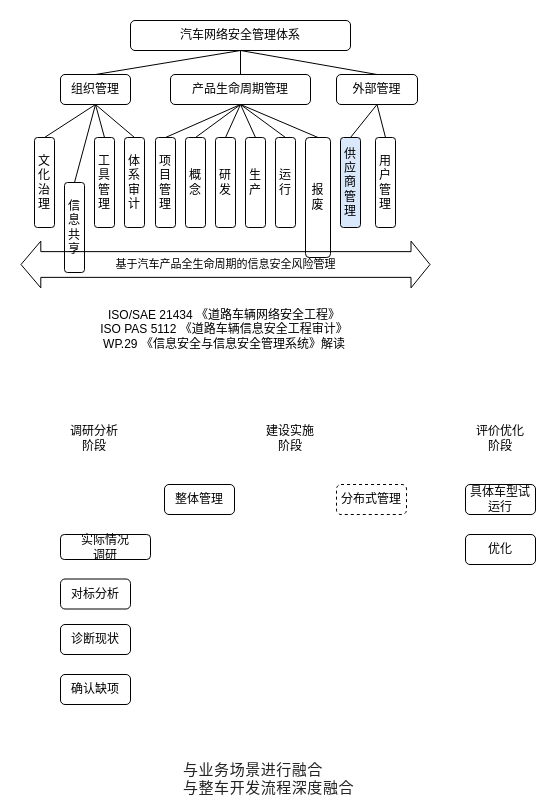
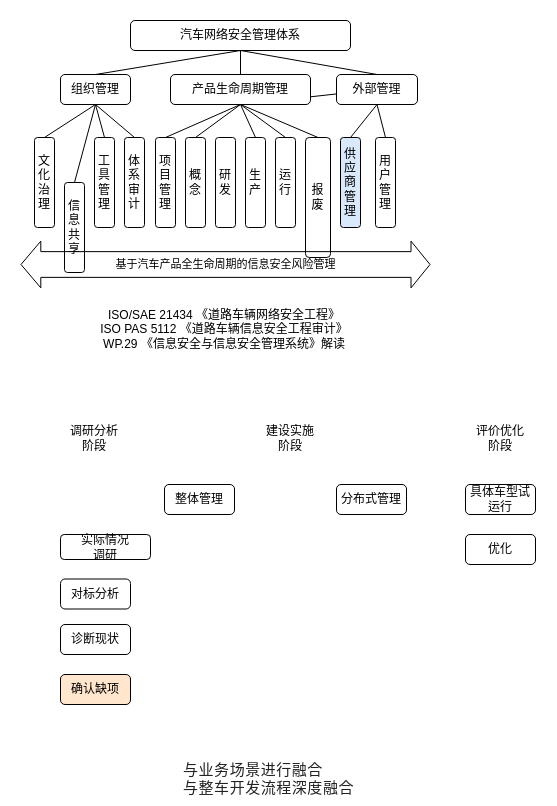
  <mxCell id="0" />
  <mxCell id="1" parent="0" />
  <mxCell id="2" value="" style="edgeStyle=none;html=1;exitX=0.5;exitY=1;exitDx=0;exitDy=0;entryX=0.5;entryY=0;entryDx=0;entryDy=0;endArrow=none;endFill=0;" edge="1" parent="1" source="3" target="9"><mxGeometry relative="1" as="geometry" /></mxCell>
  <mxCell id="3" value="汽车网络安全管理体系" style="rounded=1;whiteSpace=wrap;html=1;" vertex="1" parent="1"><mxGeometry x="130" y="20" width="220" height="30" as="geometry" /></mxCell>
  <mxCell id="4" value="" style="edgeStyle=none;html=1;exitX=0.5;exitY=1;exitDx=0;exitDy=0;entryX=0.5;entryY=0;entryDx=0;entryDy=0;endArrow=none;endFill=0;" edge="1" parent="1" source="3" target="17"><mxGeometry relative="1" as="geometry" /></mxCell>
  <mxCell id="5" value="" style="edgeStyle=none;html=1;entryX=0.5;entryY=0;entryDx=0;entryDy=0;exitX=0.5;exitY=1;exitDx=0;exitDy=0;endArrow=none;endFill=0;" edge="1" parent="1" source="9" target="21"><mxGeometry relative="1" as="geometry"><mxPoint x="-20" y="174" as="targetPoint" /></mxGeometry></mxCell>
  <mxCell id="6" style="edgeStyle=none;html=1;entryX=0.5;entryY=0;entryDx=0;entryDy=0;exitX=0.5;exitY=1;exitDx=0;exitDy=0;endArrow=none;endFill=0;" edge="1" parent="1" source="9" target="22"><mxGeometry relative="1" as="geometry" /></mxCell>
  <mxCell id="7" style="edgeStyle=none;html=1;exitX=0.5;exitY=1;exitDx=0;exitDy=0;entryX=0.5;entryY=0;entryDx=0;entryDy=0;endArrow=none;endFill=0;" edge="1" parent="1" source="9" target="23"><mxGeometry relative="1" as="geometry" /></mxCell>
  <mxCell id="8" style="edgeStyle=none;html=1;exitX=0.5;exitY=1;exitDx=0;exitDy=0;entryX=0.5;entryY=0;entryDx=0;entryDy=0;endArrow=none;endFill=0;" edge="1" parent="1" source="9" target="24"><mxGeometry relative="1" as="geometry" /></mxCell>
  <mxCell id="9" value="组织管理" style="rounded=1;whiteSpace=wrap;html=1;" vertex="1" parent="1"><mxGeometry x="60" y="74" width="70" height="30" as="geometry" /></mxCell>
  <mxCell id="10" value="" style="edgeStyle=none;html=1;exitX=0.5;exitY=1;exitDx=0;exitDy=0;endArrow=none;endFill=0;entryX=0.5;entryY=0;entryDx=0;entryDy=0;" edge="1" parent="1" source="3" target="20"><mxGeometry relative="1" as="geometry" /></mxCell>
  <mxCell id="11" style="edgeStyle=none;html=1;exitX=0.5;exitY=1;exitDx=0;exitDy=0;entryX=0.5;entryY=0;entryDx=0;entryDy=0;endArrow=none;endFill=0;" edge="1" parent="1" source="17" target="25"><mxGeometry relative="1" as="geometry" /></mxCell>
  <mxCell id="12" style="edgeStyle=none;html=1;exitX=0.5;exitY=1;exitDx=0;exitDy=0;entryX=0.5;entryY=0;entryDx=0;entryDy=0;endArrow=none;endFill=0;" edge="1" parent="1" source="17" target="26"><mxGeometry relative="1" as="geometry" /></mxCell>
- <mxCell id="13" style="edgeStyle=none;html=1;exitX=0.5;exitY=1;exitDx=0;exitDy=0;entryX=0.5;entryY=0;entryDx=0;entryDy=0;endArrow=none;endFill=0;" edge="1" parent="1" source="17" target="27"><mxGeometry relative="1" as="geometry" /></mxCell>
+ <mxCell id="13" style="edgeStyle=none;html=1;exitX=0.5;exitY=1;exitDx=0;exitDy=0;endArrow=none;endFill=0;" edge="1" parent="1" source="17" target="20"><mxGeometry relative="1" as="geometry" /></mxCell>
  <mxCell id="14" style="edgeStyle=none;html=1;exitX=0.5;exitY=1;exitDx=0;exitDy=0;entryX=0.5;entryY=0;entryDx=0;entryDy=0;endArrow=none;endFill=0;" edge="1" parent="1" source="17" target="28"><mxGeometry relative="1" as="geometry" /></mxCell>
  <mxCell id="15" style="edgeStyle=none;html=1;exitX=0.5;exitY=1;exitDx=0;exitDy=0;entryX=0.5;entryY=0;entryDx=0;entryDy=0;endArrow=none;endFill=0;" edge="1" parent="1" source="17" target="29"><mxGeometry relative="1" as="geometry" /></mxCell>
  <mxCell id="16" style="edgeStyle=none;html=1;exitX=0.5;exitY=1;exitDx=0;exitDy=0;entryX=0.5;entryY=0;entryDx=0;entryDy=0;endArrow=none;endFill=0;" edge="1" parent="1" source="17" target="30"><mxGeometry relative="1" as="geometry" /></mxCell>
  <mxCell id="17" value="产品生命周期管理" style="rounded=1;whiteSpace=wrap;html=1;" vertex="1" parent="1"><mxGeometry x="170" y="74" width="140" height="30" as="geometry" /></mxCell>
  <mxCell id="18" style="edgeStyle=none;html=1;exitX=0.5;exitY=1;exitDx=0;exitDy=0;entryX=0.5;entryY=0;entryDx=0;entryDy=0;endArrow=none;endFill=0;" edge="1" parent="1" source="20" target="31"><mxGeometry relative="1" as="geometry" /></mxCell>
  <mxCell id="19" style="edgeStyle=none;html=1;exitX=0.5;exitY=1;exitDx=0;exitDy=0;entryX=0.5;entryY=0;entryDx=0;entryDy=0;endArrow=none;endFill=0;" edge="1" parent="1" source="20" target="32"><mxGeometry relative="1" as="geometry" /></mxCell>
  <mxCell id="20" value="外部管理" style="rounded=1;whiteSpace=wrap;html=1;" vertex="1" parent="1"><mxGeometry x="336" y="74" width="81" height="30" as="geometry" /></mxCell>
  <mxCell id="21" value="文化治理" style="rounded=1;whiteSpace=wrap;html=1;" vertex="1" parent="1"><mxGeometry x="34" y="137" width="20" height="90" as="geometry" /></mxCell>
  <mxCell id="22" value="信息共享" style="rounded=1;whiteSpace=wrap;html=1;" vertex="1" parent="1"><mxGeometry x="64" y="182" width="20" height="90" as="geometry" /></mxCell>
  <mxCell id="23" value="工具管理" style="rounded=1;whiteSpace=wrap;html=1;" vertex="1" parent="1"><mxGeometry x="94" y="137" width="20" height="90" as="geometry" /></mxCell>
  <mxCell id="24" value="体系审计" style="rounded=1;whiteSpace=wrap;html=1;" vertex="1" parent="1"><mxGeometry x="124" y="137" width="20" height="90" as="geometry" /></mxCell>
  <mxCell id="25" value="项目管理" style="rounded=1;whiteSpace=wrap;html=1;" vertex="1" parent="1"><mxGeometry x="155" y="137" width="20" height="90" as="geometry" /></mxCell>
  <mxCell id="26" value="概念" style="rounded=1;whiteSpace=wrap;html=1;" vertex="1" parent="1"><mxGeometry x="185" y="137" width="20" height="90" as="geometry" /></mxCell>
  <mxCell id="27" value="研发" style="rounded=1;whiteSpace=wrap;html=1;" vertex="1" parent="1"><mxGeometry x="215" y="137" width="20" height="90" as="geometry" /></mxCell>
  <mxCell id="28" value="生产" style="rounded=1;whiteSpace=wrap;html=1;" vertex="1" parent="1"><mxGeometry x="245" y="137" width="20" height="90" as="geometry" /></mxCell>
  <mxCell id="29" value="运行" style="rounded=1;whiteSpace=wrap;html=1;" vertex="1" parent="1"><mxGeometry x="275" y="137" width="20" height="90" as="geometry" /></mxCell>
  <mxCell id="30" value="报废" style="rounded=1;whiteSpace=wrap;html=1;" vertex="1" parent="1"><mxGeometry x="305" y="137" width="25" height="120" as="geometry" /></mxCell>
  <mxCell id="31" value="供应商管理" style="rounded=1;whiteSpace=wrap;html=1;fillColor=#dae8fc;" vertex="1" parent="1"><mxGeometry x="340" y="137" width="20" height="90" as="geometry" /></mxCell>
  <mxCell id="32" value="用户管理" style="rounded=1;whiteSpace=wrap;html=1;" vertex="1" parent="1"><mxGeometry x="375" y="137" width="20" height="90" as="geometry" /></mxCell>
  <mxCell id="33" value="ISO/SAE 21434 《道路车辆网络安全工程》&lt;br&gt;ISO PAS 5112 《道路车辆信息安全工程审计》&lt;br&gt;WP.29 《信息安全与信息安全管理系统》解读" style="text;html=1;strokeColor=none;fillColor=none;align=center;verticalAlign=middle;whiteSpace=wrap;rounded=0;" vertex="1" parent="1"><mxGeometry x="64" y="314" width="320" height="30" as="geometry" /></mxCell>
  <mxCell id="34" value="基于汽车产品全生命周期的信息安全风险管理" style="shape=flexArrow;endArrow=classic;startArrow=classic;html=1;width=25.714;startSize=6.267;" edge="1" parent="1"><mxGeometry width="100" height="100" relative="1" as="geometry"><mxPoint x="20" y="264" as="sourcePoint" /><mxPoint x="430" y="264" as="targetPoint" /></mxGeometry></mxCell>
  <mxCell id="35" value="实际情况&lt;br&gt;调研" style="rounded=1;whiteSpace=wrap;html=1;" vertex="1" parent="1"><mxGeometry x="60" y="534" width="90" height="25" as="geometry" /></mxCell>
  <mxCell id="36" value="对标分析" style="rounded=1;whiteSpace=wrap;html=1;" vertex="1" parent="1"><mxGeometry x="60" y="578.5" width="70" height="30" as="geometry" /></mxCell>
  <mxCell id="37" value="诊断现状" style="rounded=1;whiteSpace=wrap;html=1;" vertex="1" parent="1"><mxGeometry x="60" y="624" width="70" height="30" as="geometry" /></mxCell>
- <mxCell id="38" value="确认缺项" style="rounded=1;whiteSpace=wrap;html=1;" vertex="1" parent="1"><mxGeometry x="60" y="674" width="70" height="30" as="geometry" /></mxCell>
+ <mxCell id="38" value="确认缺项" style="rounded=1;whiteSpace=wrap;html=1;fillColor=#ffe6cc;" vertex="1" parent="1"><mxGeometry x="60" y="674" width="70" height="30" as="geometry" /></mxCell>
  <mxCell id="39" value="整体管理" style="rounded=1;whiteSpace=wrap;html=1;" vertex="1" parent="1"><mxGeometry x="164" y="484" width="70" height="30" as="geometry" /></mxCell>
- <mxCell id="40" value="分布式管理" style="rounded=1;whiteSpace=wrap;html=1;dashed=1;" vertex="1" parent="1"><mxGeometry x="336" y="484" width="70" height="30" as="geometry" /></mxCell>
+ <mxCell id="40" value="分布式管理" style="rounded=1;whiteSpace=wrap;html=1;" vertex="1" parent="1"><mxGeometry x="336" y="484" width="70" height="30" as="geometry" /></mxCell>
  <mxCell id="41" value="具体车型试运行" style="rounded=1;whiteSpace=wrap;html=1;" vertex="1" parent="1"><mxGeometry x="465" y="484" width="70" height="30" as="geometry" /></mxCell>
  <mxCell id="42" value="调研分析阶段" style="text;html=1;strokeColor=none;fillColor=none;align=center;verticalAlign=middle;whiteSpace=wrap;rounded=0;" vertex="1" parent="1"><mxGeometry x="64" y="423" width="60" height="30" as="geometry" /></mxCell>
  <mxCell id="43" value="建设实施阶段" style="text;html=1;strokeColor=none;fillColor=none;align=center;verticalAlign=middle;whiteSpace=wrap;rounded=0;" vertex="1" parent="1"><mxGeometry x="260" y="423" width="60" height="30" as="geometry" /></mxCell>
  <mxCell id="44" value="评价优化阶段" style="text;html=1;strokeColor=none;fillColor=none;align=center;verticalAlign=middle;whiteSpace=wrap;rounded=0;" vertex="1" parent="1"><mxGeometry x="470" y="423" width="60" height="30" as="geometry" /></mxCell>
  <mxCell id="45" value="优化" style="rounded=1;whiteSpace=wrap;html=1;" vertex="1" parent="1"><mxGeometry x="465" y="534" width="70" height="30" as="geometry" /></mxCell>
  <mxCell id="46" value="&lt;span style=&quot;color: rgb(34 , 34 , 34) ; font-size: 15px ; font-style: normal ; font-weight: normal ; letter-spacing: 0.544px ; text-align: justify ; text-indent: 0px ; text-transform: none ; word-spacing: 0px ; background-color: rgb(255 , 255 , 255) ; text-decoration: none ; display: inline ; float: none&quot;&gt;与业务场景进行融合&lt;br&gt;&lt;span style=&quot;font-family: , &amp;#34;blinkmacsystemfont&amp;#34; , &amp;#34;helvetica neue&amp;#34; , &amp;#34;pingfang sc&amp;#34; , &amp;#34;hiragino sans gb&amp;#34; , &amp;#34;microsoft yahei ui&amp;#34; , &amp;#34;microsoft yahei&amp;#34; , &amp;#34;arial&amp;#34; , sans-serif&quot;&gt;与整车开发流程深度融合&lt;/span&gt;&lt;br&gt;&lt;/span&gt;" style="text;whiteSpace=wrap;html=1;" vertex="1" parent="1"><mxGeometry x="181" y="754" width="289" height="30" as="geometry" /></mxCell>
